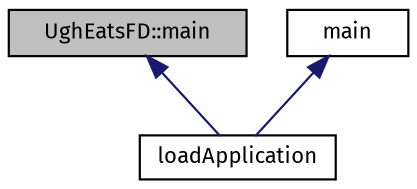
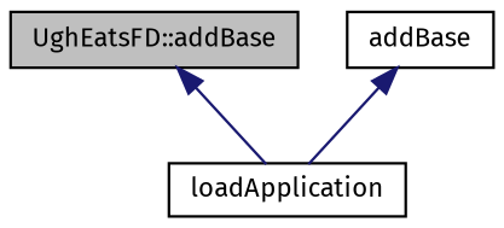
  digraph {
    fontname="Fira Sans"
    rankdir=TB
    node [color=black fillcolor=white fontname="Fira Sans" fontsize=10 shape=record style=filled]
    edge [color=midnightblue dir=back fontname="Fira Sans" fontsize=10 labelfontname=Helvetica labelfontsize=10 style=solid]
-   n1 [fillcolor=grey75 fontcolor=black height=0.2 label="UghEatsFD::main" width=0.4]
+   n1 [fillcolor=grey75 fontcolor=black height=0.2 label="UghEatsFD::addBase" width=0.4]
    n2 [height=0.2 label=loadApplication width=0.4]
-   n3 [height=0.2 label=main width=0.4]
+   n3 [height=0.2 label=addBase width=0.4]
    n1 -> n2
    n3 -> n2
  }
